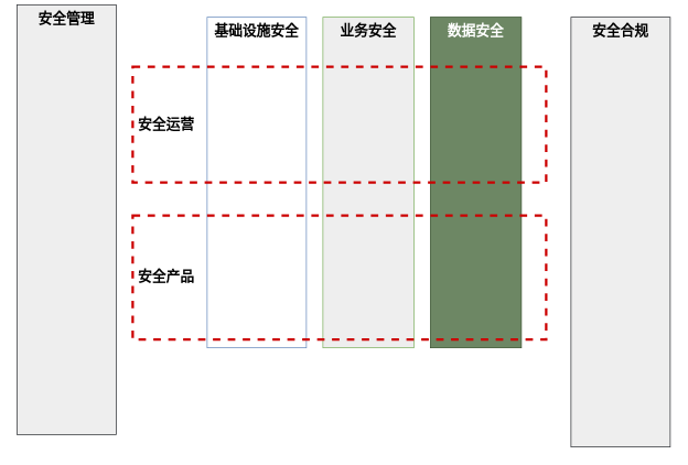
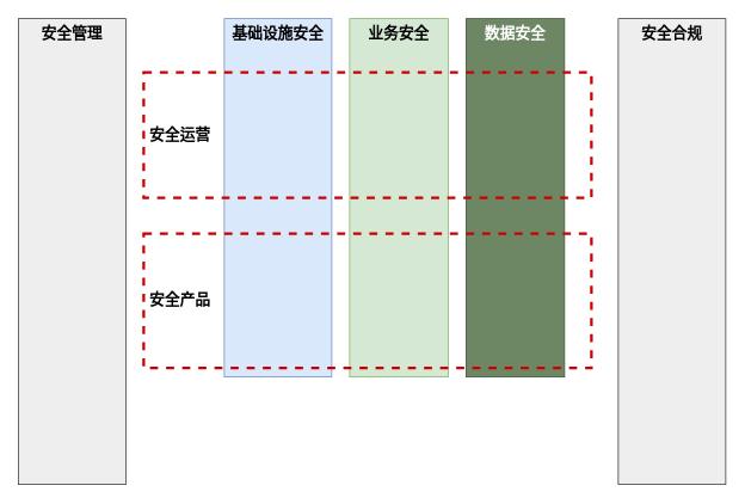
  <mxCell id="0" />
  <mxCell id="1" parent="0" />
- <mxCell id="2" value="安全管理" style="rounded=0;whiteSpace=wrap;html=1;fontSize=17;fontStyle=1;verticalAlign=top;fillColor=#eeeeee;strokeColor=#36393d;" vertex="1" parent="1"><mxGeometry x="20" y="5" width="120" height="520" as="geometry" /></mxCell>
+ <mxCell id="2" value="安全管理" style="rounded=0;whiteSpace=wrap;html=1;fontSize=17;fontStyle=1;verticalAlign=top;fillColor=#eeeeee;strokeColor=#36393d;" vertex="1" parent="1"><mxGeometry x="20" y="20" width="120" height="520" as="geometry" /></mxCell>
  <mxCell id="3" value="安全合规" style="rounded=0;whiteSpace=wrap;html=1;align=center;labelPosition=center;verticalLabelPosition=middle;verticalAlign=top;fontStyle=1;fontSize=17;fillColor=#eeeeee;strokeColor=#36393d;" vertex="1" parent="1"><mxGeometry x="690" y="20" width="120" height="520" as="geometry" /></mxCell>
- <mxCell id="4" value="业务安全" style="rounded=0;whiteSpace=wrap;html=1;fontSize=17;fontStyle=1;verticalAlign=top;fillColor=#eeeeee;strokeColor=#82b366;" vertex="1" parent="1"><mxGeometry x="390" y="20" width="110" height="400" as="geometry" /></mxCell>
- <mxCell id="5" value="基础设施安全" style="rounded=0;whiteSpace=wrap;html=1;fontSize=17;fontStyle=1;verticalAlign=top;fillColor=#ffffff;strokeColor=#6c8ebf;glass=0;shadow=0;sketch=0;" vertex="1" parent="1"><mxGeometry x="250" y="20" width="120" height="400" as="geometry" /></mxCell>
+ <mxCell id="4" value="业务安全" style="rounded=0;whiteSpace=wrap;html=1;fontSize=17;fontStyle=1;verticalAlign=top;fillColor=#d5e8d4;strokeColor=#82b366;" vertex="1" parent="1"><mxGeometry x="390" y="20" width="110" height="400" as="geometry" /></mxCell>
+ <mxCell id="5" value="基础设施安全" style="rounded=0;whiteSpace=wrap;html=1;fontSize=17;fontStyle=1;verticalAlign=top;fillColor=#dae8fc;strokeColor=#6c8ebf;glass=0;shadow=0;sketch=0;" vertex="1" parent="1"><mxGeometry x="250" y="20" width="120" height="400" as="geometry" /></mxCell>
  <mxCell id="6" value="数据安全" style="rounded=0;whiteSpace=wrap;html=1;fontSize=17;fontStyle=1;verticalAlign=top;fillColor=#6d8764;strokeColor=#3A5431;fontColor=#ffffff;" vertex="1" parent="1"><mxGeometry x="520" y="20" width="110" height="400" as="geometry" /></mxCell>
  <mxCell id="7" value="&amp;nbsp;安全运营" style="rounded=0;whiteSpace=wrap;html=1;fontSize=17;fontStyle=1;verticalAlign=middle;align=left;dashed=1;strokeWidth=3;labelBackgroundColor=none;fillColor=none;strokeColor=#CC0000;" vertex="1" parent="1"><mxGeometry x="160" y="80" width="500" height="140" as="geometry" /></mxCell>
  <mxCell id="8" value="&amp;nbsp;安全产品" style="rounded=0;whiteSpace=wrap;html=1;fontSize=17;fontStyle=1;verticalAlign=middle;align=left;dashed=1;strokeColor=#CC0000;strokeWidth=3;fillColor=none;" vertex="1" parent="1"><mxGeometry x="160" y="260" width="500" height="150" as="geometry" /></mxCell>
